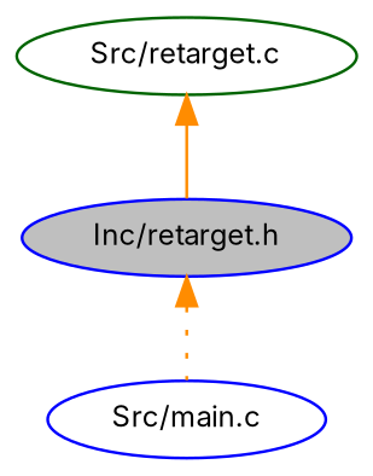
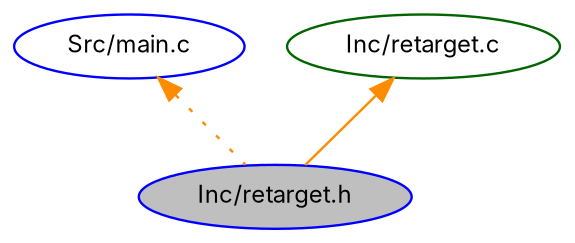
  digraph {
    fontname=Inter
    node [color=blue fillcolor=white fontname=Inter fontsize=10 shape=ellipse style=filled]
    edge [color=darkorange dir=back fontname=Inter fontsize=10 labelfontname=Helvetica labelfontsize=10]
    n1 [fillcolor=grey75 fontcolor=black height=0.2 label="Inc/retarget.h" width=0.4]
    n2 [height=0.2 label="Src/main.c" width=0.4]
-   n3 [color=darkgreen height=0.2 label="Src/retarget.c" width=0.4]
-   n1 -> n2 [style=dotted]
+   n3 [color=darkgreen height=0.2 label="Inc/retarget.c" width=0.4]
+   n2 -> n1 [style=dotted]
    n3 -> n1 [style=solid]
  }
